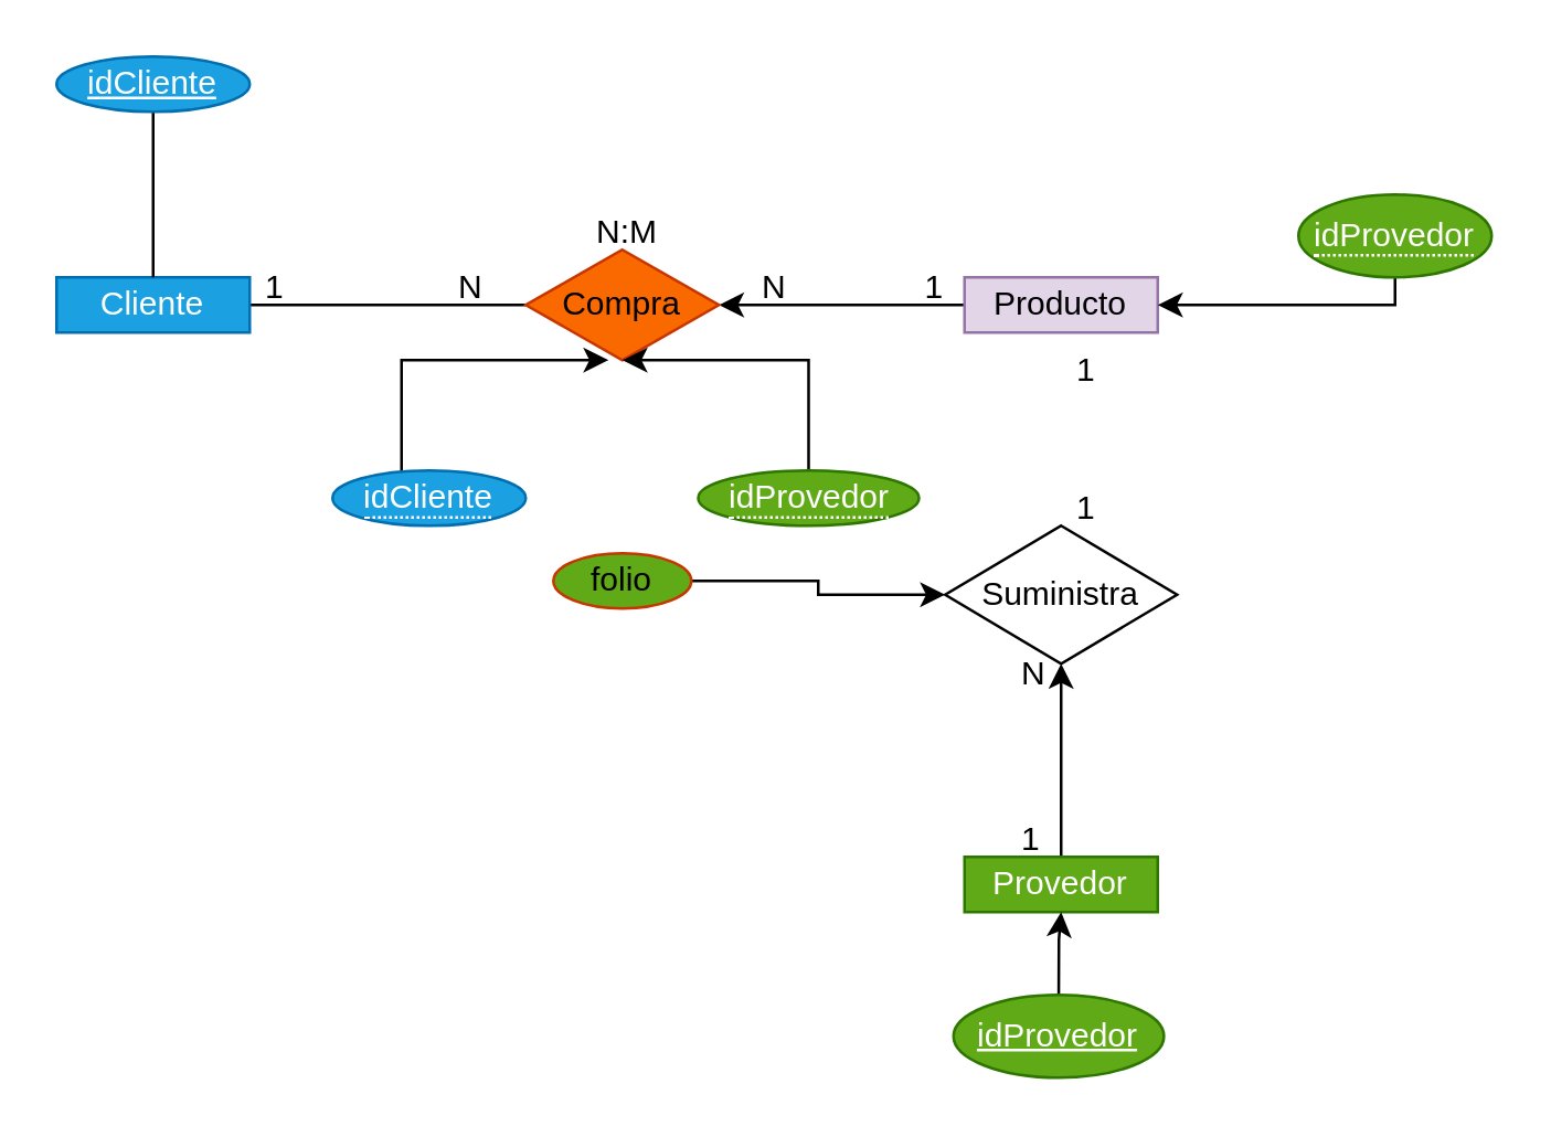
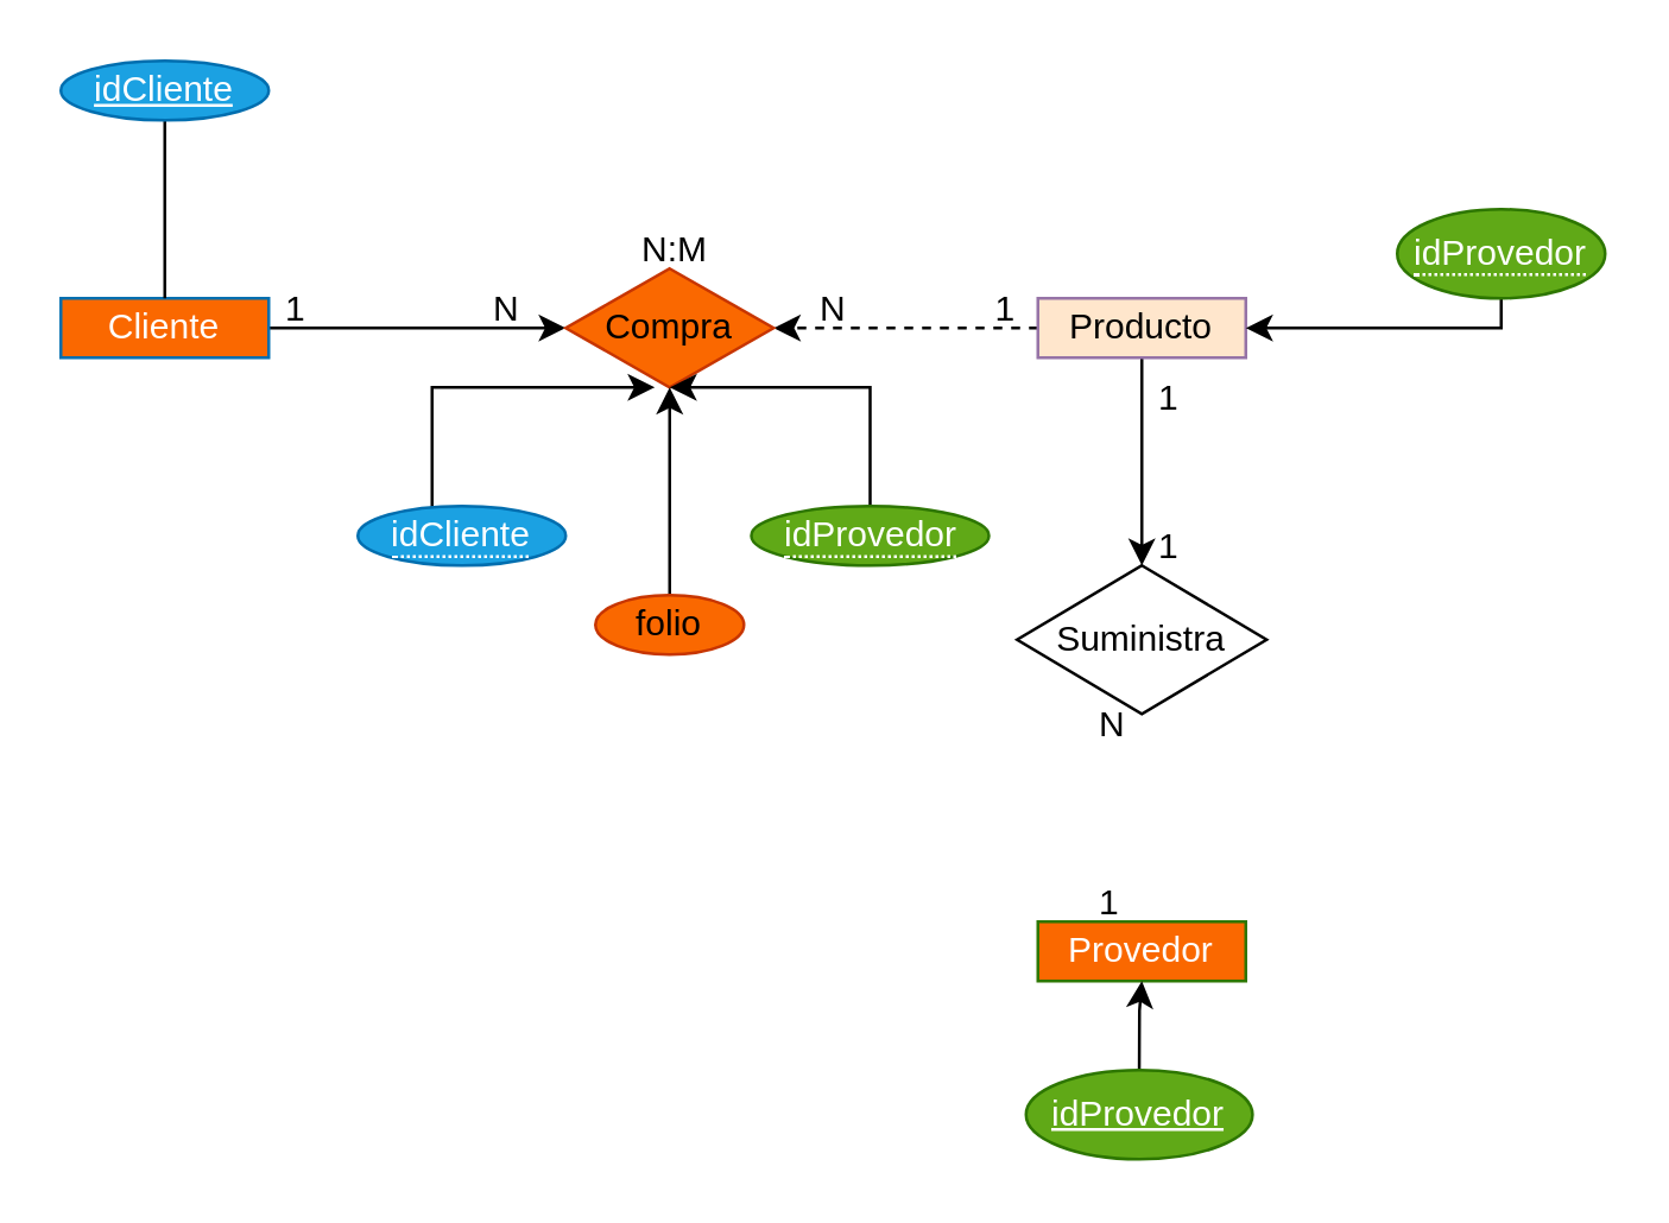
  <mxCell id="0" />
  <mxCell id="1" parent="0" />
- <mxCell id="2" value="" style="edgeStyle=orthogonalEdgeStyle;rounded=0;orthogonalLoop=1;jettySize=auto;html=1;endArrow=none;" edge="1" parent="1" source="3" target="7"><mxGeometry relative="1" as="geometry" /></mxCell>
- <mxCell id="3" value="Cliente" style="whiteSpace=wrap;html=1;align=center;fillColor=#1ba1e2;fontColor=#ffffff;strokeColor=#006EAF;" vertex="1" parent="1"><mxGeometry x="20" y="100" width="70" height="20" as="geometry" /></mxCell>
- <mxCell id="4" value="" style="edgeStyle=orthogonalEdgeStyle;rounded=0;orthogonalLoop=1;jettySize=auto;html=1;" edge="1" parent="1" source="6" target="7"><mxGeometry relative="1" as="geometry" /></mxCell>
- <mxCell id="6" value="Producto" style="whiteSpace=wrap;html=1;align=center;fillColor=#e1d5e7;strokeColor=#9673a6;" vertex="1" parent="1"><mxGeometry x="349" y="100" width="70" height="20" as="geometry" /></mxCell>
+ <mxCell id="2" value="" style="edgeStyle=orthogonalEdgeStyle;rounded=0;orthogonalLoop=1;jettySize=auto;html=1;" edge="1" parent="1" source="3" target="7"><mxGeometry relative="1" as="geometry" /></mxCell>
+ <mxCell id="3" value="Cliente" style="whiteSpace=wrap;html=1;align=center;fillColor=#fa6800;fontColor=#ffffff;strokeColor=#006EAF;" vertex="1" parent="1"><mxGeometry x="20" y="100" width="70" height="20" as="geometry" /></mxCell>
+ <mxCell id="4" value="" style="edgeStyle=orthogonalEdgeStyle;rounded=0;orthogonalLoop=1;jettySize=auto;html=1;dashed=1;" edge="1" parent="1" source="6" target="7"><mxGeometry relative="1" as="geometry" /></mxCell>
+ <mxCell id="5" value="" style="edgeStyle=orthogonalEdgeStyle;rounded=0;orthogonalLoop=1;jettySize=auto;html=1;" edge="1" parent="1" source="6" target="15"><mxGeometry relative="1" as="geometry" /></mxCell>
+ <mxCell id="6" value="Producto" style="whiteSpace=wrap;html=1;align=center;fillColor=#ffe6cc;strokeColor=#9673a6;" vertex="1" parent="1"><mxGeometry x="349" y="100" width="70" height="20" as="geometry" /></mxCell>
  <mxCell id="7" value="Compra" style="shape=rhombus;perimeter=rhombusPerimeter;whiteSpace=wrap;html=1;align=center;fillColor=#fa6800;fontColor=#000000;strokeColor=#C73500;" vertex="1" parent="1"><mxGeometry x="190" y="90" width="70" height="40" as="geometry" /></mxCell>
  <mxCell id="8" value="" style="edgeStyle=orthogonalEdgeStyle;rounded=0;orthogonalLoop=1;jettySize=auto;html=1;endArrow=none;endFill=0;" edge="1" parent="1" source="9" target="3"><mxGeometry relative="1" as="geometry" /></mxCell>
  <mxCell id="9" value="idCliente" style="ellipse;whiteSpace=wrap;html=1;align=center;fontStyle=4;fillColor=#1ba1e2;fontColor=#ffffff;strokeColor=#006EAF;" vertex="1" parent="1"><mxGeometry x="20" y="20" width="70" height="20" as="geometry" /></mxCell>
  <mxCell id="10" value="1" style="text;strokeColor=none;fillColor=none;spacingLeft=4;spacingRight=4;overflow=hidden;rotatable=0;points=[[0,0.5],[1,0.5]];portConstraint=eastwest;fontSize=12;whiteSpace=wrap;html=1;" vertex="1" parent="1"><mxGeometry x="90" y="90" width="20" height="30" as="geometry" /></mxCell>
  <mxCell id="11" value="1" style="text;strokeColor=none;fillColor=none;spacingLeft=4;spacingRight=4;overflow=hidden;rotatable=0;points=[[0,0.5],[1,0.5]];portConstraint=eastwest;fontSize=12;whiteSpace=wrap;html=1;" vertex="1" parent="1"><mxGeometry x="329" y="90" width="20" height="30" as="geometry" /></mxCell>
  <mxCell id="12" value="N" style="text;strokeColor=none;fillColor=none;spacingLeft=4;spacingRight=4;overflow=hidden;rotatable=0;points=[[0,0.5],[1,0.5]];portConstraint=eastwest;fontSize=12;whiteSpace=wrap;html=1;" vertex="1" parent="1"><mxGeometry x="270" y="90" width="20" height="30" as="geometry" /></mxCell>
  <mxCell id="13" value="N" style="text;strokeColor=none;fillColor=none;spacingLeft=4;spacingRight=4;overflow=hidden;rotatable=0;points=[[0,0.5],[1,0.5]];portConstraint=eastwest;fontSize=12;whiteSpace=wrap;html=1;" vertex="1" parent="1"><mxGeometry x="160" y="90" width="20" height="30" as="geometry" /></mxCell>
  <mxCell id="14" value="N:M" style="text;strokeColor=none;fillColor=none;spacingLeft=4;spacingRight=4;overflow=hidden;rotatable=0;points=[[0,0.5],[1,0.5]];portConstraint=eastwest;fontSize=12;whiteSpace=wrap;html=1;" vertex="1" parent="1"><mxGeometry x="210" y="70" width="35" height="30" as="geometry" /></mxCell>
  <mxCell id="15" value="Suministra" style="shape=rhombus;perimeter=rhombusPerimeter;whiteSpace=wrap;html=1;align=center;" vertex="1" parent="1"><mxGeometry x="342" y="190" width="84" height="50" as="geometry" /></mxCell>
- <mxCell id="16" value="" style="edgeStyle=orthogonalEdgeStyle;rounded=0;orthogonalLoop=1;jettySize=auto;html=1;" edge="1" parent="1" source="17" target="15"><mxGeometry relative="1" as="geometry" /></mxCell>
- <mxCell id="17" value="Provedor" style="whiteSpace=wrap;html=1;align=center;fillColor=#60a917;strokeColor=#2D7600;fontColor=#ffffff;" vertex="1" parent="1"><mxGeometry x="349" y="310" width="70" height="20" as="geometry" /></mxCell>
+ <mxCell id="17" value="Provedor" style="whiteSpace=wrap;html=1;align=center;fillColor=#fa6800;strokeColor=#2D7600;fontColor=#ffffff;" vertex="1" parent="1"><mxGeometry x="349" y="310" width="70" height="20" as="geometry" /></mxCell>
  <mxCell id="18" value="" style="edgeStyle=orthogonalEdgeStyle;rounded=0;orthogonalLoop=1;jettySize=auto;html=1;" edge="1" parent="1" source="19" target="17"><mxGeometry relative="1" as="geometry" /></mxCell>
  <mxCell id="19" value="idProvedor" style="ellipse;whiteSpace=wrap;html=1;align=center;fontStyle=4;fillColor=#60a917;fontColor=#ffffff;strokeColor=#2D7600;" vertex="1" parent="1"><mxGeometry x="345" y="360" width="76.25" height="30" as="geometry" /></mxCell>
  <mxCell id="20" value="1" style="text;strokeColor=none;fillColor=none;spacingLeft=4;spacingRight=4;overflow=hidden;rotatable=0;points=[[0,0.5],[1,0.5]];portConstraint=eastwest;fontSize=12;whiteSpace=wrap;html=1;" vertex="1" parent="1"><mxGeometry x="384" y="120" width="20" height="30" as="geometry" /></mxCell>
  <mxCell id="21" value="1" style="text;strokeColor=none;fillColor=none;spacingLeft=4;spacingRight=4;overflow=hidden;rotatable=0;points=[[0,0.5],[1,0.5]];portConstraint=eastwest;fontSize=12;whiteSpace=wrap;html=1;" vertex="1" parent="1"><mxGeometry x="384" y="170" width="20" height="30" as="geometry" /></mxCell>
  <mxCell id="22" value="N" style="text;strokeColor=none;fillColor=none;spacingLeft=4;spacingRight=4;overflow=hidden;rotatable=0;points=[[0,0.5],[1,0.5]];portConstraint=eastwest;fontSize=12;whiteSpace=wrap;html=1;" vertex="1" parent="1"><mxGeometry x="364" y="230" width="20" height="30" as="geometry" /></mxCell>
  <mxCell id="23" value="1" style="text;strokeColor=none;fillColor=none;spacingLeft=4;spacingRight=4;overflow=hidden;rotatable=0;points=[[0,0.5],[1,0.5]];portConstraint=eastwest;fontSize=12;whiteSpace=wrap;html=1;" vertex="1" parent="1"><mxGeometry x="364" y="290" width="20" height="30" as="geometry" /></mxCell>
  <mxCell id="24" value="" style="edgeStyle=orthogonalEdgeStyle;rounded=0;orthogonalLoop=1;jettySize=auto;html=1;entryX=1;entryY=0.5;entryDx=0;entryDy=0;" edge="1" parent="1" source="25" target="6"><mxGeometry relative="1" as="geometry"><Array as="points"><mxPoint x="505" y="110" /></Array></mxGeometry></mxCell>
  <mxCell id="25" value="&lt;span style=&quot;border-bottom: 1px dotted&quot;&gt;idProvedor&lt;/span&gt;" style="ellipse;whiteSpace=wrap;html=1;align=center;fillColor=#60a917;fontColor=#ffffff;strokeColor=#2D7600;" vertex="1" parent="1"><mxGeometry x="470" y="70" width="70" height="30" as="geometry" /></mxCell>
  <mxCell id="26" value="" style="edgeStyle=orthogonalEdgeStyle;rounded=0;orthogonalLoop=1;jettySize=auto;html=1;" edge="1" parent="1" source="27" target="7"><mxGeometry relative="1" as="geometry"><Array as="points"><mxPoint x="293" y="130" /></Array></mxGeometry></mxCell>
  <mxCell id="27" value="&lt;span style=&quot;border-bottom: 1px dotted&quot;&gt;idProvedor&lt;/span&gt;" style="ellipse;whiteSpace=wrap;html=1;align=center;fillColor=#60a917;fontColor=#ffffff;strokeColor=#2D7600;" vertex="1" parent="1"><mxGeometry x="252.5" y="170" width="80" height="20" as="geometry" /></mxCell>
  <mxCell id="28" value="" style="edgeStyle=orthogonalEdgeStyle;rounded=0;orthogonalLoop=1;jettySize=auto;html=1;" edge="1" parent="1" source="29"><mxGeometry relative="1" as="geometry"><mxPoint x="220" y="130" as="targetPoint" /><Array as="points"><mxPoint x="145" y="130" /></Array></mxGeometry></mxCell>
  <mxCell id="29" value="&lt;span style=&quot;border-bottom: 1px dotted&quot;&gt;idCliente&lt;/span&gt;" style="ellipse;whiteSpace=wrap;html=1;align=center;fillColor=#1ba1e2;fontColor=#ffffff;strokeColor=#006EAF;" vertex="1" parent="1"><mxGeometry x="120" y="170" width="70" height="20" as="geometry" /></mxCell>
- <mxCell id="30" value="" style="edgeStyle=orthogonalEdgeStyle;rounded=0;orthogonalLoop=1;jettySize=auto;html=1;" edge="1" parent="1" source="31" target="15"><mxGeometry relative="1" as="geometry" /></mxCell>
- <mxCell id="31" value="folio" style="ellipse;whiteSpace=wrap;html=1;align=center;rotation=0;fillColor=#60a917;fontColor=#000000;strokeColor=#C73500;" vertex="1" parent="1"><mxGeometry x="200" y="200" width="50" height="20" as="geometry" /></mxCell>
+ <mxCell id="30" value="" style="edgeStyle=orthogonalEdgeStyle;rounded=0;orthogonalLoop=1;jettySize=auto;html=1;entryX=0.5;entryY=1;entryDx=0;entryDy=0;" edge="1" parent="1" source="31" target="7"><mxGeometry relative="1" as="geometry" /></mxCell>
+ <mxCell id="31" value="folio" style="ellipse;whiteSpace=wrap;html=1;align=center;rotation=0;fillColor=#fa6800;fontColor=#000000;strokeColor=#C73500;" vertex="1" parent="1"><mxGeometry x="200" y="200" width="50" height="20" as="geometry" /></mxCell>
